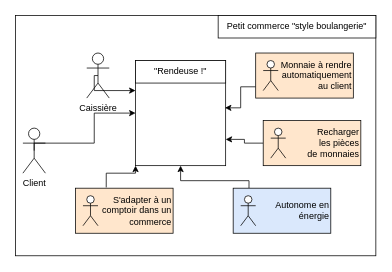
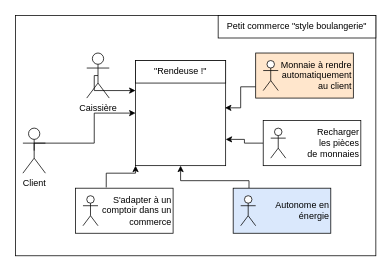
  <mxCell id="0" />
  <mxCell id="1" parent="0" />
  <mxCell id="2" value="" style="rounded=0;whiteSpace=wrap;html=1;" vertex="1" parent="1"><mxGeometry width="480" height="320" as="geometry" x="20" y="20" /></mxCell>
  <mxCell id="3" value="Petit commerce &quot;style boulangerie&quot;" style="rounded=0;whiteSpace=wrap;html=1;" vertex="1" parent="1"><mxGeometry x="290" width="210" height="30" as="geometry" y="20" /></mxCell>
  <mxCell id="4" value="" style="rounded=0;whiteSpace=wrap;html=1;" vertex="1" parent="1"><mxGeometry x="180" y="80" width="120" height="140" as="geometry" /></mxCell>
  <mxCell id="5" value="&quot;Rendeuse !&quot;" style="rounded=0;whiteSpace=wrap;html=1;" vertex="1" parent="1"><mxGeometry x="180" y="80" width="120" height="30" as="geometry" /></mxCell>
  <mxCell id="6" style="edgeStyle=orthogonalEdgeStyle;rounded=0;orthogonalLoop=1;jettySize=auto;html=1;exitX=0.5;exitY=0.5;exitDx=0;exitDy=0;exitPerimeter=0;" edge="1" parent="1" source="7"><mxGeometry relative="1" as="geometry"><mxPoint x="180" y="150" as="targetPoint" /><Array as="points"><mxPoint x="125" y="190" /><mxPoint x="125" y="150" /><mxPoint x="180" y="150" /></Array></mxGeometry></mxCell>
  <mxCell id="7" value="Client" style="shape=umlActor;verticalLabelPosition=bottom;verticalAlign=top;html=1;outlineConnect=0;" vertex="1" parent="1"><mxGeometry x="30" y="170" width="30" height="60" as="geometry" /></mxCell>
  <mxCell id="8" style="edgeStyle=orthogonalEdgeStyle;rounded=0;orthogonalLoop=1;jettySize=auto;html=1;exitX=0.5;exitY=0.5;exitDx=0;exitDy=0;exitPerimeter=0;" edge="1" parent="1" source="9"><mxGeometry relative="1" as="geometry"><mxPoint x="180" y="120" as="targetPoint" /><Array as="points"><mxPoint x="125" y="100" /><mxPoint x="125" y="120" /><mxPoint x="180" y="120" /></Array></mxGeometry></mxCell>
  <mxCell id="9" value="Caissière" style="shape=umlActor;verticalLabelPosition=bottom;verticalAlign=top;html=1;outlineConnect=0;" vertex="1" parent="1"><mxGeometry x="115" y="70" width="30" height="60" as="geometry" /></mxCell>
  <mxCell id="10" style="edgeStyle=orthogonalEdgeStyle;rounded=0;orthogonalLoop=1;jettySize=auto;html=1;exitX=0.162;exitY=0;exitDx=0;exitDy=0;entryX=0.5;entryY=1;entryDx=0;entryDy=0;exitPerimeter=0;" edge="1" parent="1" source="11" target="4"><mxGeometry relative="1" as="geometry"><Array as="points"><mxPoint x="331" y="240" /><mxPoint x="240" y="240" /></Array></mxGeometry></mxCell>
  <mxCell id="11" value="&lt;div align=&quot;right&quot;&gt;Autonome en&lt;/div&gt;&lt;div align=&quot;right&quot;&gt;énergie&lt;br&gt;&lt;/div&gt;" style="rounded=0;whiteSpace=wrap;html=1;align=right;fillColor=#dae8fc;" vertex="1" parent="1"><mxGeometry x="310" y="250" width="130" height="60" as="geometry" /></mxCell>
  <mxCell id="12" value="" style="shape=umlActor;verticalLabelPosition=bottom;verticalAlign=top;html=1;outlineConnect=0;" vertex="1" parent="1"><mxGeometry x="320" y="260" width="20" height="40" as="geometry" /></mxCell>
  <mxCell id="13" style="edgeStyle=orthogonalEdgeStyle;rounded=0;orthogonalLoop=1;jettySize=auto;html=1;exitX=0;exitY=0.5;exitDx=0;exitDy=0;entryX=1;entryY=0.75;entryDx=0;entryDy=0;" edge="1" parent="1" source="14" target="4"><mxGeometry relative="1" as="geometry" /></mxCell>
- <mxCell id="14" value="&lt;div align=&quot;right&quot;&gt;Recharger&lt;/div&gt;&lt;div align=&quot;right&quot;&gt;les pièces&lt;/div&gt;&lt;div align=&quot;right&quot;&gt;de monnaies&lt;br&gt;&lt;/div&gt;" style="rounded=0;whiteSpace=wrap;html=1;align=right;fillColor=#ffe6cc;" vertex="1" parent="1"><mxGeometry x="350" y="160" width="130" height="60" as="geometry" /></mxCell>
+ <mxCell id="14" value="&lt;div align=&quot;right&quot;&gt;Recharger&lt;/div&gt;&lt;div align=&quot;right&quot;&gt;les pièces&lt;/div&gt;&lt;div align=&quot;right&quot;&gt;de monnaies&lt;br&gt;&lt;/div&gt;" style="rounded=0;whiteSpace=wrap;html=1;align=right;" vertex="1" parent="1"><mxGeometry x="350" y="160" width="130" height="60" as="geometry" /></mxCell>
  <mxCell id="15" value="" style="shape=umlActor;verticalLabelPosition=bottom;verticalAlign=top;html=1;outlineConnect=0;" vertex="1" parent="1"><mxGeometry x="360" y="170" width="20" height="40" as="geometry" /></mxCell>
  <mxCell id="16" style="edgeStyle=orthogonalEdgeStyle;rounded=0;orthogonalLoop=1;jettySize=auto;html=1;exitX=0;exitY=0.75;exitDx=0;exitDy=0;entryX=0.992;entryY=0.45;entryDx=0;entryDy=0;entryPerimeter=0;" edge="1" parent="1" source="17" target="4"><mxGeometry relative="1" as="geometry" /></mxCell>
  <mxCell id="17" value="&lt;div align=&quot;right&quot;&gt;Monnaie à rendre&lt;/div&gt;&lt;div align=&quot;right&quot;&gt;automatiquement&lt;/div&gt;&lt;div align=&quot;right&quot;&gt;au client&lt;br&gt;&lt;/div&gt;" style="rounded=0;whiteSpace=wrap;html=1;align=right;fillColor=#ffe6cc;" vertex="1" parent="1"><mxGeometry x="340" y="70" width="130" height="60" as="geometry" /></mxCell>
  <mxCell id="18" value="" style="shape=umlActor;verticalLabelPosition=bottom;verticalAlign=top;html=1;outlineConnect=0;" vertex="1" parent="1"><mxGeometry x="350" y="80" width="20" height="40" as="geometry" /></mxCell>
  <mxCell id="19" style="edgeStyle=orthogonalEdgeStyle;rounded=0;orthogonalLoop=1;jettySize=auto;html=1;exitX=0.315;exitY=-0.017;exitDx=0;exitDy=0;entryX=0;entryY=1;entryDx=0;entryDy=0;exitPerimeter=0;" edge="1" parent="1" source="20" target="4"><mxGeometry relative="1" as="geometry"><Array as="points"><mxPoint x="141" y="230" /><mxPoint x="180" y="230" /></Array></mxGeometry></mxCell>
- <mxCell id="20" value="&lt;div&gt;S'adapter à un&lt;/div&gt;&lt;div&gt;comptoir dans un&lt;/div&gt;&lt;div&gt;commerce&lt;br&gt;&lt;/div&gt;" style="rounded=0;whiteSpace=wrap;html=1;align=right;fillColor=#ffe6cc;" vertex="1" parent="1"><mxGeometry x="100" y="250" width="130" height="60" as="geometry" /></mxCell>
+ <mxCell id="20" value="&lt;div&gt;S'adapter à un&lt;/div&gt;&lt;div&gt;comptoir dans un&lt;/div&gt;&lt;div&gt;commerce&lt;br&gt;&lt;/div&gt;" style="rounded=0;whiteSpace=wrap;html=1;align=right;" vertex="1" parent="1"><mxGeometry x="100" y="250" width="130" height="60" as="geometry" /></mxCell>
  <mxCell id="21" value="" style="shape=umlActor;verticalLabelPosition=bottom;verticalAlign=top;html=1;outlineConnect=0;" vertex="1" parent="1"><mxGeometry x="110" y="260" width="20" height="40" as="geometry" /></mxCell>
